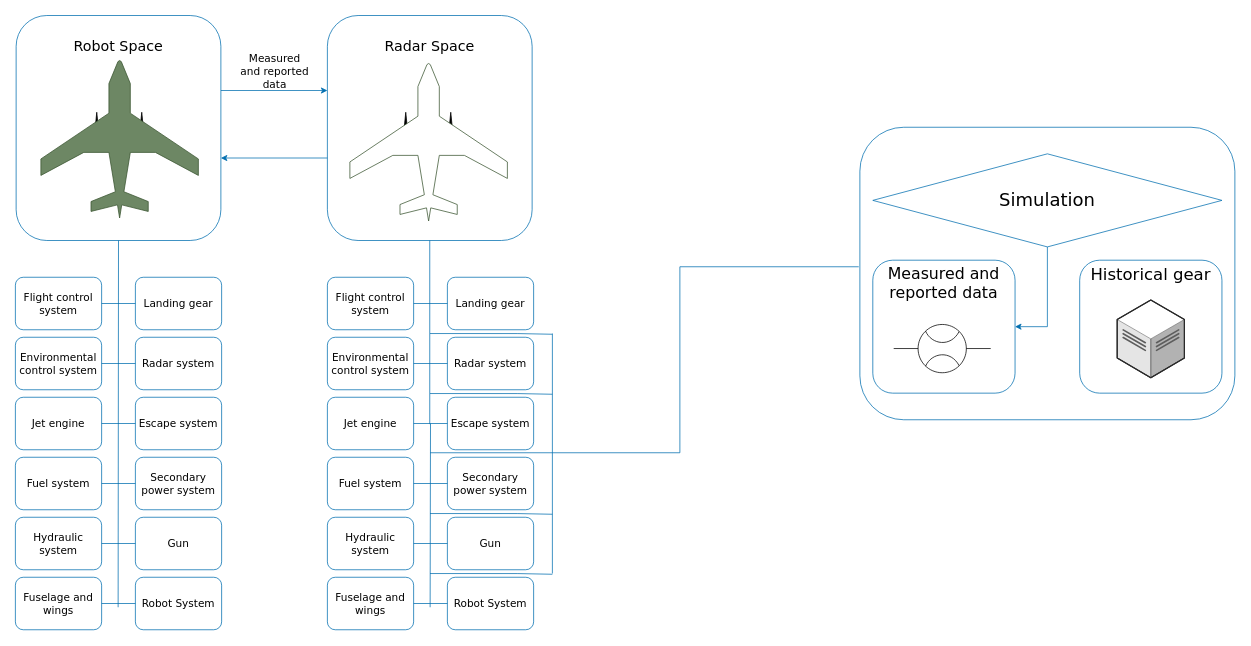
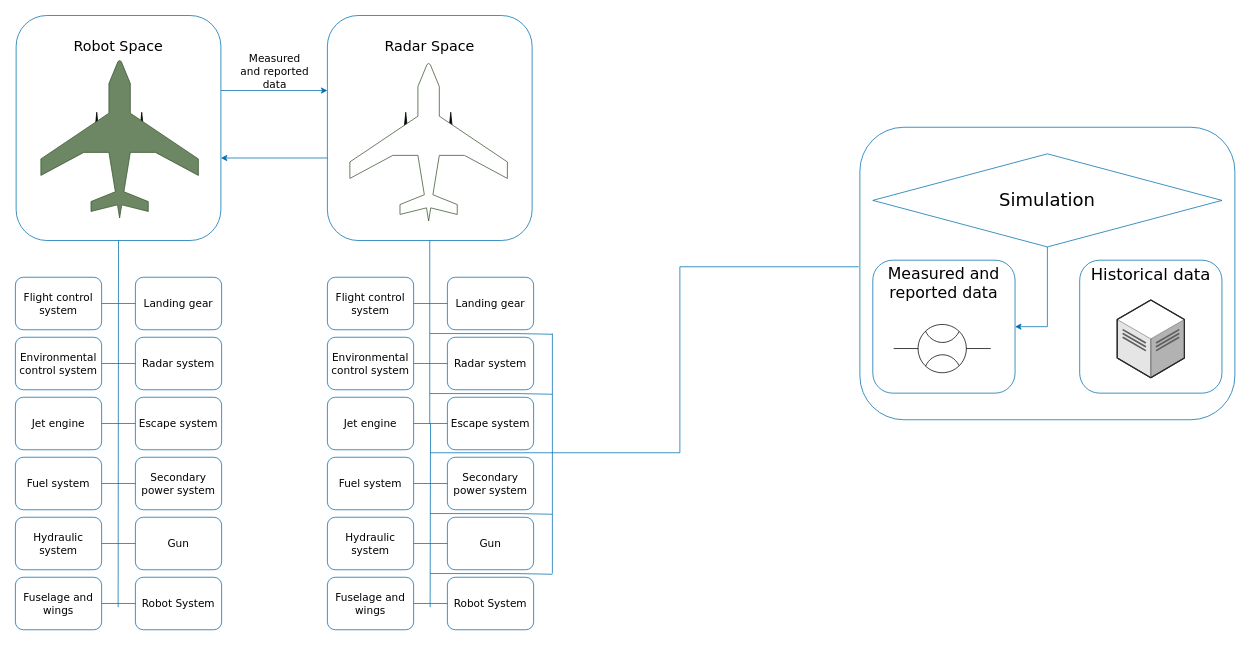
  <mxCell id="0" />
  <mxCell id="1" parent="0" />
  <mxCell id="2" value="" style="group" vertex="1" connectable="0" parent="1"><mxGeometry x="54" y="80" width="240" height="240" as="geometry" /></mxCell>
  <mxCell id="3" value="" style="triangle;whiteSpace=wrap;html=1;rotation=-90;strokeColor=#000000;fillColor=#000000;" vertex="1" parent="2"><mxGeometry x="62" y="79" width="25" height="5" as="geometry" /></mxCell>
  <mxCell id="4" value="" style="triangle;whiteSpace=wrap;html=1;rotation=-90;strokeColor=#000000;fillColor=#000000;" vertex="1" parent="2"><mxGeometry x="122" y="79" width="25" height="5" as="geometry" /></mxCell>
  <mxCell id="5" value="" style="shape=mxgraph.signs.transportation.airplane_4;html=1;pointerEvents=1;fillColor=#6d8764;strokeColor=#3A5431;verticalLabelPosition=bottom;verticalAlign=top;align=center;fontColor=#ffffff;" vertex="1" parent="2"><mxGeometry width="210" height="210" as="geometry" /></mxCell>
  <mxCell id="6" value="&lt;br style=&quot;font-size: 19px;&quot;&gt;Robot Space" style="rounded=1;whiteSpace=wrap;html=1;strokeColor=#006EAF;fillColor=none;fontColor=#000000;verticalAlign=top;fontFamily=Dejavu Sans;fontSize=19;" vertex="1" parent="2"><mxGeometry x="-33" y="-60" width="273" height="300" as="geometry" /></mxCell>
  <mxCell id="7" value="" style="group" vertex="1" connectable="0" parent="1"><mxGeometry x="466" y="80" width="253" height="259" as="geometry" /></mxCell>
  <mxCell id="8" value="" style="triangle;whiteSpace=wrap;html=1;rotation=-90;strokeColor=#000000;fillColor=#000000;" vertex="1" parent="7"><mxGeometry x="62" y="79" width="25" height="5" as="geometry" /></mxCell>
  <mxCell id="9" value="" style="triangle;whiteSpace=wrap;html=1;rotation=-90;strokeColor=#000000;fillColor=#000000;" vertex="1" parent="7"><mxGeometry x="122" y="79" width="25" height="5" as="geometry" /></mxCell>
  <mxCell id="10" value="" style="shape=mxgraph.signs.transportation.airplane_4;html=1;pointerEvents=1;fillColor=default;strokeColor=#3A5431;verticalLabelPosition=bottom;verticalAlign=top;align=center;fontColor=#ffffff;" vertex="1" parent="7"><mxGeometry y="4" width="210" height="210" as="geometry" /></mxCell>
  <mxCell id="11" value="&lt;br style=&quot;font-size: 19px&quot;&gt;Radar Space" style="rounded=1;whiteSpace=wrap;html=1;strokeColor=#006EAF;fillColor=none;fontColor=#000000;verticalAlign=top;fontFamily=Dejavu Sans;fontSize=19;" vertex="1" parent="7"><mxGeometry x="-30" y="-60" width="273" height="300" as="geometry" /></mxCell>
  <mxCell id="12" style="edgeStyle=orthogonalEdgeStyle;rounded=0;orthogonalLoop=1;jettySize=auto;html=1;entryX=0;entryY=0.5;entryDx=0;entryDy=0;fontFamily=Dejavu Sans;fontSize=19;fontColor=#000000;strokeColor=#006EAF;fillColor=#1ba1e2;endArrow=none;endFill=0;startArrow=classic;startFill=1;" edge="1" parent="1"><mxGeometry relative="1" as="geometry"><mxPoint x="294" y="210" as="sourcePoint" /><mxPoint x="436" y="210" as="targetPoint" /></mxGeometry></mxCell>
  <mxCell id="13" style="edgeStyle=orthogonalEdgeStyle;rounded=0;orthogonalLoop=1;jettySize=auto;html=1;fontFamily=Dejavu Sans;fontSize=19;fontColor=#000000;strokeColor=#006EAF;fillColor=#1ba1e2;startArrow=classic;startFill=1;endArrow=none;endFill=0;" edge="1" parent="1"><mxGeometry relative="1" as="geometry"><mxPoint x="436" y="120" as="sourcePoint" /><mxPoint x="294" y="120" as="targetPoint" /></mxGeometry></mxCell>
  <mxCell id="14" value="Measured and reported data" style="text;html=1;strokeColor=none;fillColor=none;align=center;verticalAlign=middle;whiteSpace=wrap;rounded=0;fontFamily=Dejavu Sans;fontSize=14;fontColor=#000000;" vertex="1" parent="1"><mxGeometry x="316" y="80" width="100" height="30" as="geometry" /></mxCell>
  <mxCell id="15" style="edgeStyle=orthogonalEdgeStyle;rounded=0;orthogonalLoop=1;jettySize=auto;html=1;fontFamily=Dejavu Sans;fontSize=14;fontColor=#000000;startArrow=none;startFill=0;endArrow=none;endFill=0;strokeColor=#006EAF;fillColor=#1ba1e2;" edge="1" parent="1" source="16" target="17"><mxGeometry relative="1" as="geometry" /></mxCell>
  <mxCell id="16" value="Flight control system" style="rounded=1;whiteSpace=wrap;html=1;strokeColor=#006EAF;fillColor=none;fontColor=#000000;verticalAlign=middle;fontFamily=Dejavu Sans;fontSize=14;" vertex="1" parent="1"><mxGeometry x="20" y="369" width="115" height="70" as="geometry" /></mxCell>
  <mxCell id="17" value="Landing gear" style="rounded=1;whiteSpace=wrap;html=1;strokeColor=#006EAF;fillColor=none;fontColor=#000000;verticalAlign=middle;fontFamily=Dejavu Sans;fontSize=14;" vertex="1" parent="1"><mxGeometry x="180" y="369" width="115" height="70" as="geometry" /></mxCell>
  <mxCell id="18" value="Radar system" style="rounded=1;whiteSpace=wrap;html=1;strokeColor=#006EAF;fillColor=none;fontColor=#000000;verticalAlign=middle;fontFamily=Dejavu Sans;fontSize=14;" vertex="1" parent="1"><mxGeometry x="180" y="449" width="115" height="70" as="geometry" /></mxCell>
  <mxCell id="19" value="Escape system" style="rounded=1;whiteSpace=wrap;html=1;strokeColor=#006EAF;fillColor=none;fontColor=#000000;verticalAlign=middle;fontFamily=Dejavu Sans;fontSize=14;" vertex="1" parent="1"><mxGeometry x="180" y="529" width="115" height="70" as="geometry" /></mxCell>
  <mxCell id="20" value="Secondary power system" style="rounded=1;whiteSpace=wrap;html=1;strokeColor=#006EAF;fillColor=none;fontColor=#000000;verticalAlign=middle;fontFamily=Dejavu Sans;fontSize=14;" vertex="1" parent="1"><mxGeometry x="180" y="609" width="115" height="70" as="geometry" /></mxCell>
  <mxCell id="21" value="Gun" style="rounded=1;whiteSpace=wrap;html=1;strokeColor=#006EAF;fillColor=none;fontColor=#000000;verticalAlign=middle;fontFamily=Dejavu Sans;fontSize=14;" vertex="1" parent="1"><mxGeometry x="180" y="689" width="115" height="70" as="geometry" /></mxCell>
  <mxCell id="22" value="Robot System" style="rounded=1;whiteSpace=wrap;html=1;strokeColor=#006EAF;fillColor=none;fontColor=#000000;verticalAlign=middle;fontFamily=Dejavu Sans;fontSize=14;" vertex="1" parent="1"><mxGeometry x="180" y="769" width="115" height="70" as="geometry" /></mxCell>
  <mxCell id="23" value="Environmental control system" style="rounded=1;whiteSpace=wrap;html=1;strokeColor=#006EAF;fillColor=none;fontColor=#000000;verticalAlign=middle;fontFamily=Dejavu Sans;fontSize=14;" vertex="1" parent="1"><mxGeometry x="20" y="449" width="115" height="70" as="geometry" /></mxCell>
  <mxCell id="24" value="Jet engine" style="rounded=1;whiteSpace=wrap;html=1;strokeColor=#006EAF;fillColor=none;fontColor=#000000;verticalAlign=middle;fontFamily=Dejavu Sans;fontSize=14;" vertex="1" parent="1"><mxGeometry x="20" y="529" width="115" height="70" as="geometry" /></mxCell>
  <mxCell id="25" value="Fuel system" style="rounded=1;whiteSpace=wrap;html=1;strokeColor=#006EAF;fillColor=none;fontColor=#000000;verticalAlign=middle;fontFamily=Dejavu Sans;fontSize=14;" vertex="1" parent="1"><mxGeometry x="20" y="609" width="115" height="70" as="geometry" /></mxCell>
  <mxCell id="26" value="Hydraulic system" style="rounded=1;whiteSpace=wrap;html=1;strokeColor=#006EAF;fillColor=none;fontColor=#000000;verticalAlign=middle;fontFamily=Dejavu Sans;fontSize=14;" vertex="1" parent="1"><mxGeometry x="20" y="689" width="115" height="70" as="geometry" /></mxCell>
  <mxCell id="27" value="Fuselage and wings" style="rounded=1;whiteSpace=wrap;html=1;strokeColor=#006EAF;fillColor=none;fontColor=#000000;verticalAlign=middle;fontFamily=Dejavu Sans;fontSize=14;" vertex="1" parent="1"><mxGeometry x="20" y="769" width="115" height="70" as="geometry" /></mxCell>
  <mxCell id="28" style="edgeStyle=orthogonalEdgeStyle;rounded=0;orthogonalLoop=1;jettySize=auto;html=1;fontFamily=Dejavu Sans;fontSize=14;fontColor=#000000;startArrow=none;startFill=0;endArrow=none;endFill=0;strokeColor=#006EAF;fillColor=#1ba1e2;" edge="1" parent="1"><mxGeometry relative="1" as="geometry"><mxPoint x="135" y="484" as="sourcePoint" /><mxPoint x="180" y="484" as="targetPoint" /></mxGeometry></mxCell>
  <mxCell id="29" style="edgeStyle=orthogonalEdgeStyle;rounded=0;orthogonalLoop=1;jettySize=auto;html=1;fontFamily=Dejavu Sans;fontSize=14;fontColor=#000000;startArrow=none;startFill=0;endArrow=none;endFill=0;strokeColor=#006EAF;fillColor=#1ba1e2;" edge="1" parent="1"><mxGeometry relative="1" as="geometry"><mxPoint x="135" y="564" as="sourcePoint" /><mxPoint x="180" y="564" as="targetPoint" /></mxGeometry></mxCell>
  <mxCell id="30" style="edgeStyle=orthogonalEdgeStyle;rounded=0;orthogonalLoop=1;jettySize=auto;html=1;fontFamily=Dejavu Sans;fontSize=14;fontColor=#000000;startArrow=none;startFill=0;endArrow=none;endFill=0;strokeColor=#006EAF;fillColor=#1ba1e2;" edge="1" parent="1"><mxGeometry relative="1" as="geometry"><mxPoint x="135" y="644" as="sourcePoint" /><mxPoint x="180" y="644" as="targetPoint" /></mxGeometry></mxCell>
  <mxCell id="31" style="edgeStyle=orthogonalEdgeStyle;rounded=0;orthogonalLoop=1;jettySize=auto;html=1;fontFamily=Dejavu Sans;fontSize=14;fontColor=#000000;startArrow=none;startFill=0;endArrow=none;endFill=0;strokeColor=#006EAF;fillColor=#1ba1e2;" edge="1" parent="1"><mxGeometry relative="1" as="geometry"><mxPoint x="135" y="724" as="sourcePoint" /><mxPoint x="180" y="724" as="targetPoint" /></mxGeometry></mxCell>
  <mxCell id="32" style="edgeStyle=orthogonalEdgeStyle;rounded=0;orthogonalLoop=1;jettySize=auto;html=1;fontFamily=Dejavu Sans;fontSize=14;fontColor=#000000;startArrow=none;startFill=0;endArrow=none;endFill=0;strokeColor=#006EAF;fillColor=#1ba1e2;" edge="1" parent="1"><mxGeometry relative="1" as="geometry"><mxPoint x="135" y="804" as="sourcePoint" /><mxPoint x="180" y="804" as="targetPoint" /></mxGeometry></mxCell>
  <mxCell id="33" style="edgeStyle=orthogonalEdgeStyle;rounded=0;orthogonalLoop=1;jettySize=auto;html=1;fontFamily=Dejavu Sans;fontSize=14;fontColor=#000000;startArrow=none;startFill=0;endArrow=none;endFill=0;strokeColor=#006EAF;fillColor=#1ba1e2;exitX=0.5;exitY=1;exitDx=0;exitDy=0;" edge="1" parent="1" source="6"><mxGeometry relative="1" as="geometry"><mxPoint x="151" y="814" as="sourcePoint" /><mxPoint x="157" y="809" as="targetPoint" /></mxGeometry></mxCell>
  <mxCell id="34" style="edgeStyle=orthogonalEdgeStyle;rounded=0;orthogonalLoop=1;jettySize=auto;html=1;fontFamily=Dejavu Sans;fontSize=14;fontColor=#000000;startArrow=none;startFill=0;endArrow=none;endFill=0;strokeColor=#006EAF;fillColor=#1ba1e2;" edge="1" parent="1" source="35" target="36"><mxGeometry relative="1" as="geometry" /></mxCell>
  <mxCell id="35" value="Flight control system" style="rounded=1;whiteSpace=wrap;html=1;strokeColor=#006EAF;fillColor=none;fontColor=#000000;verticalAlign=middle;fontFamily=Dejavu Sans;fontSize=14;" vertex="1" parent="1"><mxGeometry x="436" y="369" width="115" height="70" as="geometry" /></mxCell>
  <mxCell id="36" value="Landing gear" style="rounded=1;whiteSpace=wrap;html=1;strokeColor=#006EAF;fillColor=none;fontColor=#000000;verticalAlign=middle;fontFamily=Dejavu Sans;fontSize=14;" vertex="1" parent="1"><mxGeometry x="596" y="369" width="115" height="70" as="geometry" /></mxCell>
  <mxCell id="37" value="Radar system" style="rounded=1;whiteSpace=wrap;html=1;strokeColor=#006EAF;fillColor=none;fontColor=#000000;verticalAlign=middle;fontFamily=Dejavu Sans;fontSize=14;" vertex="1" parent="1"><mxGeometry x="596" y="449" width="115" height="70" as="geometry" /></mxCell>
  <mxCell id="38" value="Escape system" style="rounded=1;whiteSpace=wrap;html=1;strokeColor=#006EAF;fillColor=none;fontColor=#000000;verticalAlign=middle;fontFamily=Dejavu Sans;fontSize=14;" vertex="1" parent="1"><mxGeometry x="596" y="529" width="115" height="70" as="geometry" /></mxCell>
  <mxCell id="39" value="Secondary power system" style="rounded=1;whiteSpace=wrap;html=1;strokeColor=#006EAF;fillColor=none;fontColor=#000000;verticalAlign=middle;fontFamily=Dejavu Sans;fontSize=14;" vertex="1" parent="1"><mxGeometry x="596" y="609" width="115" height="70" as="geometry" /></mxCell>
  <mxCell id="40" value="Gun" style="rounded=1;whiteSpace=wrap;html=1;strokeColor=#006EAF;fillColor=none;fontColor=#000000;verticalAlign=middle;fontFamily=Dejavu Sans;fontSize=14;" vertex="1" parent="1"><mxGeometry x="596" y="689" width="115" height="70" as="geometry" /></mxCell>
  <mxCell id="41" value="Robot System" style="rounded=1;whiteSpace=wrap;html=1;strokeColor=#006EAF;fillColor=none;fontColor=#000000;verticalAlign=middle;fontFamily=Dejavu Sans;fontSize=14;" vertex="1" parent="1"><mxGeometry x="596" y="769" width="115" height="70" as="geometry" /></mxCell>
  <mxCell id="42" value="Environmental control system" style="rounded=1;whiteSpace=wrap;html=1;strokeColor=#006EAF;fillColor=none;fontColor=#000000;verticalAlign=middle;fontFamily=Dejavu Sans;fontSize=14;" vertex="1" parent="1"><mxGeometry x="436" y="449" width="115" height="70" as="geometry" /></mxCell>
  <mxCell id="43" value="Jet engine" style="rounded=1;whiteSpace=wrap;html=1;strokeColor=#006EAF;fillColor=none;fontColor=#000000;verticalAlign=middle;fontFamily=Dejavu Sans;fontSize=14;" vertex="1" parent="1"><mxGeometry x="436" y="529" width="115" height="70" as="geometry" /></mxCell>
  <mxCell id="44" value="Fuel system" style="rounded=1;whiteSpace=wrap;html=1;strokeColor=#006EAF;fillColor=none;fontColor=#000000;verticalAlign=middle;fontFamily=Dejavu Sans;fontSize=14;" vertex="1" parent="1"><mxGeometry x="436" y="609" width="115" height="70" as="geometry" /></mxCell>
  <mxCell id="45" value="Hydraulic system" style="rounded=1;whiteSpace=wrap;html=1;strokeColor=#006EAF;fillColor=none;fontColor=#000000;verticalAlign=middle;fontFamily=Dejavu Sans;fontSize=14;" vertex="1" parent="1"><mxGeometry x="436" y="689" width="115" height="70" as="geometry" /></mxCell>
  <mxCell id="46" value="Fuselage and wings" style="rounded=1;whiteSpace=wrap;html=1;strokeColor=#006EAF;fillColor=none;fontColor=#000000;verticalAlign=middle;fontFamily=Dejavu Sans;fontSize=14;" vertex="1" parent="1"><mxGeometry x="436" y="769" width="115" height="70" as="geometry" /></mxCell>
  <mxCell id="47" style="edgeStyle=orthogonalEdgeStyle;rounded=0;orthogonalLoop=1;jettySize=auto;html=1;fontFamily=Dejavu Sans;fontSize=14;fontColor=#000000;startArrow=none;startFill=0;endArrow=none;endFill=0;strokeColor=#006EAF;fillColor=#1ba1e2;" edge="1" parent="1"><mxGeometry relative="1" as="geometry"><mxPoint x="551" y="484" as="sourcePoint" /><mxPoint x="596" y="484" as="targetPoint" /></mxGeometry></mxCell>
  <mxCell id="48" style="edgeStyle=orthogonalEdgeStyle;rounded=0;orthogonalLoop=1;jettySize=auto;html=1;fontFamily=Dejavu Sans;fontSize=14;fontColor=#000000;startArrow=none;startFill=0;endArrow=none;endFill=0;strokeColor=#006EAF;fillColor=#1ba1e2;" edge="1" parent="1"><mxGeometry relative="1" as="geometry"><mxPoint x="551" y="564" as="sourcePoint" /><mxPoint x="596" y="564" as="targetPoint" /></mxGeometry></mxCell>
  <mxCell id="49" style="edgeStyle=orthogonalEdgeStyle;rounded=0;orthogonalLoop=1;jettySize=auto;html=1;fontFamily=Dejavu Sans;fontSize=14;fontColor=#000000;startArrow=none;startFill=0;endArrow=none;endFill=0;strokeColor=#006EAF;fillColor=#1ba1e2;" edge="1" parent="1"><mxGeometry relative="1" as="geometry"><mxPoint x="551" y="644" as="sourcePoint" /><mxPoint x="596" y="644" as="targetPoint" /></mxGeometry></mxCell>
  <mxCell id="50" style="edgeStyle=orthogonalEdgeStyle;rounded=0;orthogonalLoop=1;jettySize=auto;html=1;fontFamily=Dejavu Sans;fontSize=14;fontColor=#000000;startArrow=none;startFill=0;endArrow=none;endFill=0;strokeColor=#006EAF;fillColor=#1ba1e2;" edge="1" parent="1"><mxGeometry relative="1" as="geometry"><mxPoint x="551" y="724" as="sourcePoint" /><mxPoint x="596" y="724" as="targetPoint" /></mxGeometry></mxCell>
  <mxCell id="51" style="edgeStyle=orthogonalEdgeStyle;rounded=0;orthogonalLoop=1;jettySize=auto;html=1;fontFamily=Dejavu Sans;fontSize=14;fontColor=#000000;startArrow=none;startFill=0;endArrow=none;endFill=0;strokeColor=#006EAF;fillColor=#1ba1e2;" edge="1" parent="1"><mxGeometry relative="1" as="geometry"><mxPoint x="551" y="804" as="sourcePoint" /><mxPoint x="596" y="804" as="targetPoint" /></mxGeometry></mxCell>
  <mxCell id="52" style="edgeStyle=orthogonalEdgeStyle;rounded=0;orthogonalLoop=1;jettySize=auto;html=1;fontFamily=Dejavu Sans;fontSize=14;fontColor=#000000;startArrow=none;startFill=0;endArrow=none;endFill=0;strokeColor=#006EAF;fillColor=#1ba1e2;" edge="1" parent="1" source="11"><mxGeometry relative="1" as="geometry"><mxPoint x="586.02" y="339" as="sourcePoint" /><mxPoint x="573" y="809" as="targetPoint" /></mxGeometry></mxCell>
  <mxCell id="53" value="" style="group" vertex="1" connectable="0" parent="1"><mxGeometry x="1146" y="169" width="500" height="390" as="geometry" /></mxCell>
  <mxCell id="54" value="" style="rounded=1;whiteSpace=wrap;html=1;strokeColor=#006EAF;fillColor=none;fontColor=#000000;verticalAlign=middle;fontFamily=Dejavu Sans;fontSize=14;" vertex="1" parent="53"><mxGeometry width="500.0" height="390" as="geometry" /></mxCell>
  <mxCell id="55" value="&lt;font style=&quot;font-size: 24px&quot;&gt;Simulation&lt;/font&gt;" style="rhombus;whiteSpace=wrap;html=1;strokeColor=#006EAF;fillColor=none;fontColor=#000000;verticalAlign=middle;fontFamily=Dejavu Sans;fontSize=14;" vertex="1" parent="53"><mxGeometry x="17.241" y="35.455" width="465.517" height="124.091" as="geometry" /></mxCell>
  <mxCell id="56" value="&lt;font style=&quot;font-size: 21px&quot;&gt;Measured and reported data&lt;/font&gt;" style="rounded=1;whiteSpace=wrap;html=1;strokeColor=#006EAF;fillColor=none;fontColor=#000000;verticalAlign=top;fontFamily=Dejavu Sans;fontSize=14;" vertex="1" parent="53"><mxGeometry x="17.241" y="177.273" width="189.655" height="177.273" as="geometry" /></mxCell>
  <mxCell id="57" style="edgeStyle=orthogonalEdgeStyle;rounded=0;orthogonalLoop=1;jettySize=auto;html=1;entryX=1;entryY=0.5;entryDx=0;entryDy=0;fontFamily=Dejavu Sans;fontSize=14;fontColor=#000000;startArrow=none;startFill=0;endArrow=classic;endFill=1;strokeColor=#006EAF;fillColor=#1ba1e2;" edge="1" parent="53" source="55" target="56"><mxGeometry relative="1" as="geometry" /></mxCell>
- <mxCell id="58" value="&lt;font style=&quot;font-size: 22px&quot;&gt;Historical gear&lt;/font&gt;" style="rounded=1;whiteSpace=wrap;html=1;strokeColor=#006EAF;fillColor=none;fontColor=#000000;verticalAlign=top;fontFamily=Dejavu Sans;fontSize=14;" vertex="1" parent="53"><mxGeometry x="293.103" y="177.273" width="189.655" height="177.273" as="geometry" /></mxCell>
+ <mxCell id="58" value="&lt;font style=&quot;font-size: 22px&quot;&gt;Historical data&lt;/font&gt;" style="rounded=1;whiteSpace=wrap;html=1;strokeColor=#006EAF;fillColor=none;fontColor=#000000;verticalAlign=top;fontFamily=Dejavu Sans;fontSize=14;" vertex="1" parent="53"><mxGeometry x="293.103" y="177.273" width="189.655" height="177.273" as="geometry" /></mxCell>
  <mxCell id="59" value="" style="verticalLabelPosition=bottom;aspect=fixed;html=1;verticalAlign=top;strokeColor=#000000;fillColor=#000000;align=center;outlineConnect=0;shape=mxgraph.fluid_power.x11910;points=[[0.5,0,0],[0.5,1,0]];fontFamily=Dejavu Sans;fontSize=14;fontColor=#000000;rotation=90;" vertex="1" parent="53"><mxGeometry x="77.586" y="230.455" width="64.379" height="129.379" as="geometry" /></mxCell>
  <mxCell id="60" value="" style="verticalLabelPosition=bottom;html=1;verticalAlign=top;strokeWidth=1;align=center;outlineConnect=0;dashed=0;outlineConnect=0;shape=mxgraph.aws3d.dataCenter;strokeColor=#5E5E5E;aspect=fixed;fontFamily=Dejavu Sans;fontSize=14;fontColor=#000000;fillColor=default;" vertex="1" parent="53"><mxGeometry x="343.103" y="230.455" width="89.603" height="103.448" as="geometry" /></mxCell>
  <mxCell id="61" style="edgeStyle=orthogonalEdgeStyle;rounded=0;orthogonalLoop=1;jettySize=auto;html=1;fontFamily=Dejavu Sans;fontSize=14;fontColor=#000000;startArrow=none;startFill=0;endArrow=none;endFill=0;strokeColor=#006EAF;fillColor=#1ba1e2;entryX=-0.003;entryY=0.477;entryDx=0;entryDy=0;entryPerimeter=0;" edge="1" parent="1" target="54"><mxGeometry relative="1" as="geometry"><mxPoint x="573" y="603" as="sourcePoint" /><mxPoint x="618" y="603" as="targetPoint" /><Array as="points"><mxPoint x="906" y="603" /><mxPoint x="906" y="355" /></Array></mxGeometry></mxCell>
  <mxCell id="62" style="edgeStyle=orthogonalEdgeStyle;rounded=0;orthogonalLoop=1;jettySize=auto;html=1;fontFamily=Dejavu Sans;fontSize=14;fontColor=#000000;startArrow=none;startFill=0;endArrow=none;endFill=0;strokeColor=#006EAF;fillColor=#1ba1e2;" edge="1" parent="1"><mxGeometry relative="1" as="geometry"><mxPoint x="736" y="444" as="sourcePoint" /><mxPoint x="736" y="764" as="targetPoint" /></mxGeometry></mxCell>
  <mxCell id="63" style="edgeStyle=orthogonalEdgeStyle;rounded=0;orthogonalLoop=1;jettySize=auto;html=1;fontFamily=Dejavu Sans;fontSize=14;fontColor=#000000;startArrow=none;startFill=0;endArrow=none;endFill=0;strokeColor=#006EAF;fillColor=#1ba1e2;" edge="1" parent="1"><mxGeometry relative="1" as="geometry"><mxPoint x="572.87" y="444.06" as="sourcePoint" /><mxPoint x="736" y="445" as="targetPoint" /><Array as="points"><mxPoint x="689" y="444" /><mxPoint x="805" y="445" /></Array></mxGeometry></mxCell>
  <mxCell id="64" style="edgeStyle=orthogonalEdgeStyle;rounded=0;orthogonalLoop=1;jettySize=auto;html=1;fontFamily=Dejavu Sans;fontSize=14;fontColor=#000000;startArrow=none;startFill=0;endArrow=none;endFill=0;strokeColor=#006EAF;fillColor=#1ba1e2;" edge="1" parent="1"><mxGeometry relative="1" as="geometry"><mxPoint x="572.87" y="524.06" as="sourcePoint" /><mxPoint x="736" y="525" as="targetPoint" /><Array as="points"><mxPoint x="689" y="524" /><mxPoint x="805" y="525" /></Array></mxGeometry></mxCell>
  <mxCell id="65" style="edgeStyle=orthogonalEdgeStyle;rounded=0;orthogonalLoop=1;jettySize=auto;html=1;fontFamily=Dejavu Sans;fontSize=14;fontColor=#000000;startArrow=none;startFill=0;endArrow=none;endFill=0;strokeColor=#006EAF;fillColor=#1ba1e2;" edge="1" parent="1"><mxGeometry relative="1" as="geometry"><mxPoint x="572.87" y="684.06" as="sourcePoint" /><mxPoint x="736" y="685" as="targetPoint" /><Array as="points"><mxPoint x="689" y="684" /><mxPoint x="805" y="685" /></Array></mxGeometry></mxCell>
  <mxCell id="66" style="edgeStyle=orthogonalEdgeStyle;rounded=0;orthogonalLoop=1;jettySize=auto;html=1;fontFamily=Dejavu Sans;fontSize=14;fontColor=#000000;startArrow=none;startFill=0;endArrow=none;endFill=0;strokeColor=#006EAF;fillColor=#1ba1e2;" edge="1" parent="1"><mxGeometry relative="1" as="geometry"><mxPoint x="572.87" y="764.06" as="sourcePoint" /><mxPoint x="736" y="765" as="targetPoint" /><Array as="points"><mxPoint x="689" y="764" /><mxPoint x="805" y="765" /></Array></mxGeometry></mxCell>
